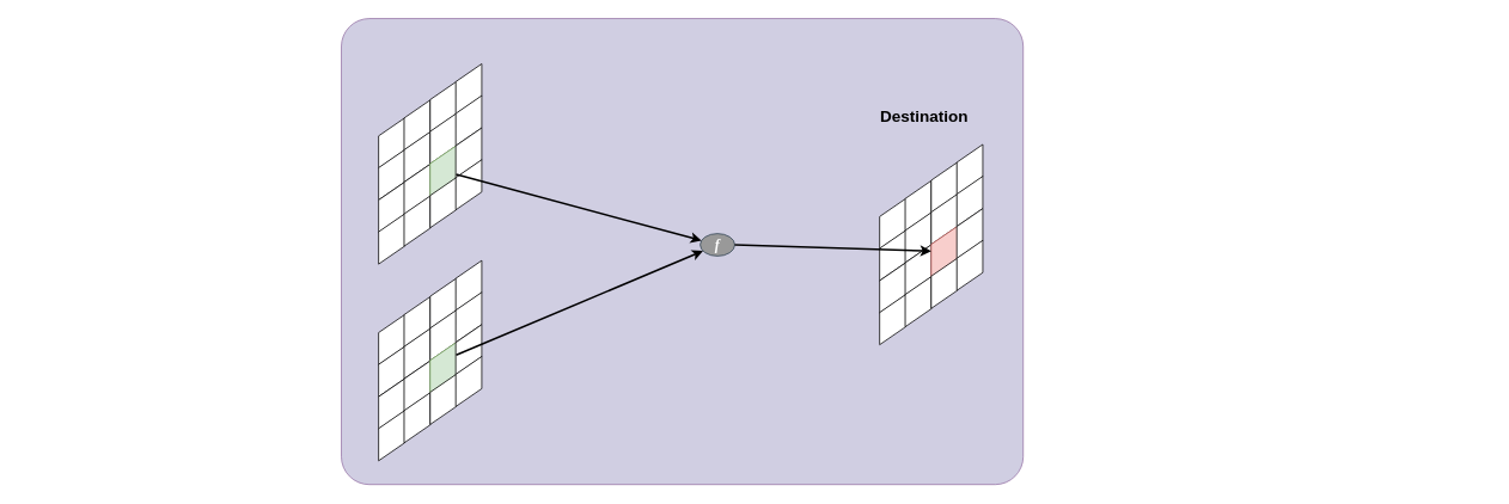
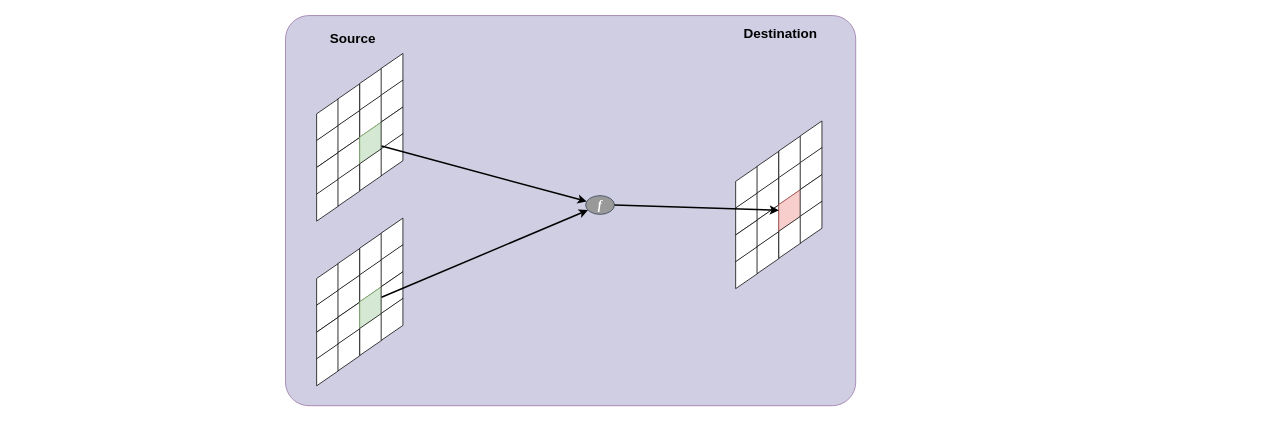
  <mxCell id="0" />
  <mxCell id="1" parent="0" />
  <mxCell id="2" value="" style="rounded=1;whiteSpace=wrap;html=1;arcSize=6;strokeColor=#9673a6;fillColor=#D0CEE2;" vertex="1" parent="1"><mxGeometry x="380" width="760" height="520" as="geometry" y="20" /></mxCell>
  <mxCell id="3" value="" style="group" vertex="1" connectable="0" parent="1"><mxGeometry x="421.5" y="70.5" width="115" height="223.5" as="geometry" /></mxCell>
  <mxCell id="4" value="" style="shape=parallelogram;perimeter=parallelogramPerimeter;whiteSpace=wrap;html=1;fixedSize=1;flipH=1;rotation=-90;container=0;" vertex="1" parent="3"><mxGeometry x="-13.5" y="74" width="56" height="29" as="geometry" /></mxCell>
  <mxCell id="5" value="" style="shape=parallelogram;perimeter=parallelogramPerimeter;whiteSpace=wrap;html=1;fixedSize=1;flipH=1;rotation=-90;container=0;" vertex="1" parent="3"><mxGeometry x="-13.5" y="109.5" width="56" height="29" as="geometry" /></mxCell>
  <mxCell id="6" value="" style="shape=parallelogram;perimeter=parallelogramPerimeter;whiteSpace=wrap;html=1;fixedSize=1;flipH=1;rotation=-90;container=0;" vertex="1" parent="3"><mxGeometry x="-13.5" y="145.5" width="56" height="29" as="geometry" /></mxCell>
  <mxCell id="7" value="" style="shape=parallelogram;perimeter=parallelogramPerimeter;whiteSpace=wrap;html=1;fixedSize=1;flipH=1;rotation=-90;container=0;" vertex="1" parent="3"><mxGeometry x="-13.5" y="181" width="56" height="29" as="geometry" /></mxCell>
  <mxCell id="8" value="" style="shape=parallelogram;perimeter=parallelogramPerimeter;whiteSpace=wrap;html=1;fixedSize=1;flipH=1;rotation=-90;container=0;" vertex="1" parent="3"><mxGeometry x="15" y="54" width="56" height="29" as="geometry" /></mxCell>
  <mxCell id="9" value="" style="shape=parallelogram;perimeter=parallelogramPerimeter;whiteSpace=wrap;html=1;fixedSize=1;flipH=1;rotation=-90;container=0;" vertex="1" parent="3"><mxGeometry x="15" y="89.5" width="56" height="29" as="geometry" /></mxCell>
  <mxCell id="10" value="" style="shape=parallelogram;perimeter=parallelogramPerimeter;whiteSpace=wrap;html=1;fixedSize=1;flipH=1;rotation=-90;container=0;" vertex="1" parent="3"><mxGeometry x="15" y="125.5" width="56" height="29" as="geometry" /></mxCell>
  <mxCell id="11" value="" style="shape=parallelogram;perimeter=parallelogramPerimeter;whiteSpace=wrap;html=1;fixedSize=1;flipH=1;rotation=-90;container=0;" vertex="1" parent="3"><mxGeometry x="15" y="161" width="56" height="29" as="geometry" /></mxCell>
  <mxCell id="12" value="" style="shape=parallelogram;perimeter=parallelogramPerimeter;whiteSpace=wrap;html=1;fixedSize=1;flipH=1;rotation=-90;container=0;" vertex="1" parent="3"><mxGeometry x="44" y="33.5" width="56" height="29" as="geometry" /></mxCell>
  <mxCell id="13" value="" style="shape=parallelogram;perimeter=parallelogramPerimeter;whiteSpace=wrap;html=1;fixedSize=1;flipH=1;rotation=-90;container=0;" vertex="1" parent="3"><mxGeometry x="44" y="69" width="56" height="29" as="geometry" /></mxCell>
  <mxCell id="14" value="" style="shape=parallelogram;perimeter=parallelogramPerimeter;whiteSpace=wrap;html=1;fixedSize=1;flipH=1;rotation=-90;fillColor=#d5e8d4;strokeColor=#82b366;container=0;" vertex="1" parent="3"><mxGeometry x="44" y="105" width="56" height="29" as="geometry" /></mxCell>
  <mxCell id="15" value="" style="shape=parallelogram;perimeter=parallelogramPerimeter;whiteSpace=wrap;html=1;fixedSize=1;flipH=1;rotation=-90;container=0;" vertex="1" parent="3"><mxGeometry x="44" y="140.5" width="56" height="29" as="geometry" /></mxCell>
  <mxCell id="16" value="" style="shape=parallelogram;perimeter=parallelogramPerimeter;whiteSpace=wrap;html=1;fixedSize=1;flipH=1;rotation=-90;container=0;" vertex="1" parent="3"><mxGeometry x="72.5" y="13.5" width="56" height="29" as="geometry" /></mxCell>
  <mxCell id="17" value="" style="shape=parallelogram;perimeter=parallelogramPerimeter;whiteSpace=wrap;html=1;fixedSize=1;flipH=1;rotation=-90;container=0;" vertex="1" parent="3"><mxGeometry x="72.5" y="49" width="56" height="29" as="geometry" /></mxCell>
  <mxCell id="18" value="" style="shape=parallelogram;perimeter=parallelogramPerimeter;whiteSpace=wrap;html=1;fixedSize=1;flipH=1;rotation=-90;container=0;" vertex="1" parent="3"><mxGeometry x="72.5" y="85" width="56" height="29" as="geometry" /></mxCell>
  <mxCell id="19" value="" style="shape=parallelogram;perimeter=parallelogramPerimeter;whiteSpace=wrap;html=1;fixedSize=1;flipH=1;rotation=-90;container=0;" vertex="1" parent="3"><mxGeometry x="72.5" y="120.5" width="56" height="29" as="geometry" /></mxCell>
  <mxCell id="20" value="" style="group" vertex="1" connectable="0" parent="1"><mxGeometry x="421.5" y="290" width="115" height="223.5" as="geometry" /></mxCell>
  <mxCell id="21" value="" style="shape=parallelogram;perimeter=parallelogramPerimeter;whiteSpace=wrap;html=1;fixedSize=1;flipH=1;rotation=-90;container=0;" vertex="1" parent="20"><mxGeometry x="-13.5" y="74" width="56" height="29" as="geometry" /></mxCell>
  <mxCell id="22" value="" style="shape=parallelogram;perimeter=parallelogramPerimeter;whiteSpace=wrap;html=1;fixedSize=1;flipH=1;rotation=-90;container=0;" vertex="1" parent="20"><mxGeometry x="-13.5" y="109.5" width="56" height="29" as="geometry" /></mxCell>
  <mxCell id="23" value="" style="shape=parallelogram;perimeter=parallelogramPerimeter;whiteSpace=wrap;html=1;fixedSize=1;flipH=1;rotation=-90;container=0;" vertex="1" parent="20"><mxGeometry x="-13.5" y="145.5" width="56" height="29" as="geometry" /></mxCell>
  <mxCell id="24" value="" style="shape=parallelogram;perimeter=parallelogramPerimeter;whiteSpace=wrap;html=1;fixedSize=1;flipH=1;rotation=-90;container=0;" vertex="1" parent="20"><mxGeometry x="-13.5" y="181" width="56" height="29" as="geometry" /></mxCell>
  <mxCell id="25" value="" style="shape=parallelogram;perimeter=parallelogramPerimeter;whiteSpace=wrap;html=1;fixedSize=1;flipH=1;rotation=-90;container=0;" vertex="1" parent="20"><mxGeometry x="15" y="54" width="56" height="29" as="geometry" /></mxCell>
  <mxCell id="26" value="" style="shape=parallelogram;perimeter=parallelogramPerimeter;whiteSpace=wrap;html=1;fixedSize=1;flipH=1;rotation=-90;container=0;" vertex="1" parent="20"><mxGeometry x="15" y="89.5" width="56" height="29" as="geometry" /></mxCell>
  <mxCell id="27" value="" style="shape=parallelogram;perimeter=parallelogramPerimeter;whiteSpace=wrap;html=1;fixedSize=1;flipH=1;rotation=-90;container=0;" vertex="1" parent="20"><mxGeometry x="15" y="125.5" width="56" height="29" as="geometry" /></mxCell>
  <mxCell id="28" value="" style="shape=parallelogram;perimeter=parallelogramPerimeter;whiteSpace=wrap;html=1;fixedSize=1;flipH=1;rotation=-90;container=0;" vertex="1" parent="20"><mxGeometry x="15" y="161" width="56" height="29" as="geometry" /></mxCell>
  <mxCell id="29" value="" style="shape=parallelogram;perimeter=parallelogramPerimeter;whiteSpace=wrap;html=1;fixedSize=1;flipH=1;rotation=-90;container=0;" vertex="1" parent="20"><mxGeometry x="44" y="33.5" width="56" height="29" as="geometry" /></mxCell>
  <mxCell id="30" value="" style="shape=parallelogram;perimeter=parallelogramPerimeter;whiteSpace=wrap;html=1;fixedSize=1;flipH=1;rotation=-90;container=0;" vertex="1" parent="20"><mxGeometry x="44" y="69" width="56" height="29" as="geometry" /></mxCell>
  <mxCell id="31" value="" style="shape=parallelogram;perimeter=parallelogramPerimeter;whiteSpace=wrap;html=1;fixedSize=1;flipH=1;rotation=-90;fillColor=#d5e8d4;strokeColor=#82b366;container=0;" vertex="1" parent="20"><mxGeometry x="44" y="105" width="56" height="29" as="geometry" /></mxCell>
  <mxCell id="32" value="" style="shape=parallelogram;perimeter=parallelogramPerimeter;whiteSpace=wrap;html=1;fixedSize=1;flipH=1;rotation=-90;container=0;" vertex="1" parent="20"><mxGeometry x="44" y="140.5" width="56" height="29" as="geometry" /></mxCell>
  <mxCell id="33" value="" style="shape=parallelogram;perimeter=parallelogramPerimeter;whiteSpace=wrap;html=1;fixedSize=1;flipH=1;rotation=-90;container=0;" vertex="1" parent="20"><mxGeometry x="72.5" y="13.5" width="56" height="29" as="geometry" /></mxCell>
  <mxCell id="34" value="" style="shape=parallelogram;perimeter=parallelogramPerimeter;whiteSpace=wrap;html=1;fixedSize=1;flipH=1;rotation=-90;container=0;" vertex="1" parent="20"><mxGeometry x="72.5" y="49" width="56" height="29" as="geometry" /></mxCell>
  <mxCell id="35" value="" style="shape=parallelogram;perimeter=parallelogramPerimeter;whiteSpace=wrap;html=1;fixedSize=1;flipH=1;rotation=-90;container=0;" vertex="1" parent="20"><mxGeometry x="72.5" y="85" width="56" height="29" as="geometry" /></mxCell>
  <mxCell id="36" value="" style="shape=parallelogram;perimeter=parallelogramPerimeter;whiteSpace=wrap;html=1;fixedSize=1;flipH=1;rotation=-90;container=0;" vertex="1" parent="20"><mxGeometry x="72.5" y="120.5" width="56" height="29" as="geometry" /></mxCell>
  <mxCell id="37" value="" style="group" vertex="1" connectable="0" parent="1"><mxGeometry x="980" y="160.5" width="115" height="223.5" as="geometry" /></mxCell>
  <mxCell id="38" value="" style="shape=parallelogram;perimeter=parallelogramPerimeter;whiteSpace=wrap;html=1;fixedSize=1;flipH=1;rotation=-90;" vertex="1" parent="37"><mxGeometry x="-13.5" y="74" width="56" height="29" as="geometry" /></mxCell>
  <mxCell id="39" value="" style="shape=parallelogram;perimeter=parallelogramPerimeter;whiteSpace=wrap;html=1;fixedSize=1;flipH=1;rotation=-90;" vertex="1" parent="37"><mxGeometry x="-13.5" y="109.5" width="56" height="29" as="geometry" /></mxCell>
  <mxCell id="40" value="" style="shape=parallelogram;perimeter=parallelogramPerimeter;whiteSpace=wrap;html=1;fixedSize=1;flipH=1;rotation=-90;" vertex="1" parent="37"><mxGeometry x="-13.5" y="145.5" width="56" height="29" as="geometry" /></mxCell>
  <mxCell id="41" value="" style="shape=parallelogram;perimeter=parallelogramPerimeter;whiteSpace=wrap;html=1;fixedSize=1;flipH=1;rotation=-90;" vertex="1" parent="37"><mxGeometry x="-13.5" y="181" width="56" height="29" as="geometry" /></mxCell>
  <mxCell id="42" value="" style="shape=parallelogram;perimeter=parallelogramPerimeter;whiteSpace=wrap;html=1;fixedSize=1;flipH=1;rotation=-90;" vertex="1" parent="37"><mxGeometry x="15" y="54" width="56" height="29" as="geometry" /></mxCell>
  <mxCell id="43" value="" style="shape=parallelogram;perimeter=parallelogramPerimeter;whiteSpace=wrap;html=1;fixedSize=1;flipH=1;rotation=-90;" vertex="1" parent="37"><mxGeometry x="15" y="89.5" width="56" height="29" as="geometry" /></mxCell>
  <mxCell id="44" value="" style="shape=parallelogram;perimeter=parallelogramPerimeter;whiteSpace=wrap;html=1;fixedSize=1;flipH=1;rotation=-90;" vertex="1" parent="37"><mxGeometry x="15" y="125.5" width="56" height="29" as="geometry" /></mxCell>
  <mxCell id="45" value="" style="shape=parallelogram;perimeter=parallelogramPerimeter;whiteSpace=wrap;html=1;fixedSize=1;flipH=1;rotation=-90;" vertex="1" parent="37"><mxGeometry x="15" y="161" width="56" height="29" as="geometry" /></mxCell>
  <mxCell id="46" value="" style="shape=parallelogram;perimeter=parallelogramPerimeter;whiteSpace=wrap;html=1;fixedSize=1;flipH=1;rotation=-90;" vertex="1" parent="37"><mxGeometry x="44" y="33.5" width="56" height="29" as="geometry" /></mxCell>
  <mxCell id="47" value="" style="shape=parallelogram;perimeter=parallelogramPerimeter;whiteSpace=wrap;html=1;fixedSize=1;flipH=1;rotation=-90;" vertex="1" parent="37"><mxGeometry x="44" y="69" width="56" height="29" as="geometry" /></mxCell>
  <mxCell id="48" value="" style="shape=parallelogram;perimeter=parallelogramPerimeter;whiteSpace=wrap;html=1;fixedSize=1;flipH=1;rotation=-90;fillColor=#f8cecc;strokeColor=#b85450;" vertex="1" parent="37"><mxGeometry x="44" y="105" width="56" height="29" as="geometry" /></mxCell>
  <mxCell id="49" value="" style="shape=parallelogram;perimeter=parallelogramPerimeter;whiteSpace=wrap;html=1;fixedSize=1;flipH=1;rotation=-90;" vertex="1" parent="37"><mxGeometry x="44" y="140.5" width="56" height="29" as="geometry" /></mxCell>
  <mxCell id="50" value="" style="shape=parallelogram;perimeter=parallelogramPerimeter;whiteSpace=wrap;html=1;fixedSize=1;flipH=1;rotation=-90;" vertex="1" parent="37"><mxGeometry x="72.5" y="13.5" width="56" height="29" as="geometry" /></mxCell>
  <mxCell id="51" value="" style="shape=parallelogram;perimeter=parallelogramPerimeter;whiteSpace=wrap;html=1;fixedSize=1;flipH=1;rotation=-90;" vertex="1" parent="37"><mxGeometry x="72.5" y="49" width="56" height="29" as="geometry" /></mxCell>
  <mxCell id="52" value="" style="shape=parallelogram;perimeter=parallelogramPerimeter;whiteSpace=wrap;html=1;fixedSize=1;flipH=1;rotation=-90;" vertex="1" parent="37"><mxGeometry x="72.5" y="85" width="56" height="29" as="geometry" /></mxCell>
  <mxCell id="53" value="" style="shape=parallelogram;perimeter=parallelogramPerimeter;whiteSpace=wrap;html=1;fixedSize=1;flipH=1;rotation=-90;" vertex="1" parent="37"><mxGeometry x="72.5" y="120.5" width="56" height="29" as="geometry" /></mxCell>
  <mxCell id="54" value="" style="rounded=0;whiteSpace=wrap;html=1;fillColor=none;strokeColor=none;" vertex="1" parent="1"><mxGeometry width="40" height="40" as="geometry" x="20" y="20" /></mxCell>
  <mxCell id="55" value="" style="rounded=0;whiteSpace=wrap;html=1;fillColor=none;strokeColor=none;" vertex="1" parent="1"><mxGeometry x="1620" width="40" height="40" as="geometry" y="20" /></mxCell>
  <mxCell id="56" value="f" style="ellipse;whiteSpace=wrap;html=1;fontStyle=3;fontSize=16;fontFamily=Georgia;fillColor=#999999;strokeColor=#314354;fontColor=#ffffff;" vertex="1" parent="1"><mxGeometry x="780" y="260" width="38.5" height="25" as="geometry" /></mxCell>
  <mxCell id="57" value="" style="endArrow=classic;html=1;rounded=0;strokeWidth=2;exitX=1;exitY=0.5;exitDx=0;exitDy=0;strokeColor=#000000;" edge="1" parent="1" source="56" target="48"><mxGeometry width="50" height="50" relative="1" as="geometry"><mxPoint x="516.5" y="290" as="sourcePoint" /><mxPoint x="1047.5" y="290" as="targetPoint" /></mxGeometry></mxCell>
  <mxCell id="58" value="" style="endArrow=classic;html=1;rounded=0;strokeWidth=2;strokeColor=#000000;" edge="1" parent="1" source="14" target="56"><mxGeometry width="50" height="50" relative="1" as="geometry"><mxPoint x="731.5" y="350" as="sourcePoint" /><mxPoint x="781.5" y="300" as="targetPoint" /></mxGeometry></mxCell>
  <mxCell id="59" value="" style="endArrow=classic;html=1;rounded=0;strokeWidth=2;strokeColor=#000000;exitX=0.75;exitY=1;exitDx=0;exitDy=0;" edge="1" parent="1" source="31" target="56"><mxGeometry width="50" height="50" relative="1" as="geometry"><mxPoint x="880" y="620" as="sourcePoint" /><mxPoint x="780" y="370" as="targetPoint" /></mxGeometry></mxCell>
- <mxCell id="60" value="&lt;span style=&quot;font-size: 18px;&quot;&gt;Destination&lt;/span&gt;" style="rounded=0;whiteSpace=wrap;html=1;fontStyle=1;fontSize=18;strokeColor=none;fillColor=none;" vertex="1" parent="1"><mxGeometry x="970" y="110" width="120" height="40" as="geometry" /></mxCell>
+ <mxCell id="60" value="&lt;span style=&quot;font-size: 18px;&quot;&gt;Destination&lt;/span&gt;" style="rounded=0;whiteSpace=wrap;html=1;fontStyle=1;fontSize=18;strokeColor=none;fillColor=none;" vertex="1" parent="1"><mxGeometry x="980" y="25" width="120" height="40" as="geometry" /></mxCell>
+ <mxCell id="61" value="&lt;span style=&quot;font-size: 18px;&quot;&gt;Source&lt;/span&gt;" style="rounded=0;whiteSpace=wrap;html=1;fontStyle=1;fontSize=18;strokeColor=none;fillColor=none;container=0;" vertex="1" parent="1"><mxGeometry x="410" y="30.5" width="120" height="40" as="geometry" /></mxCell>
